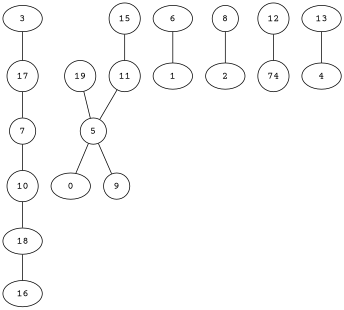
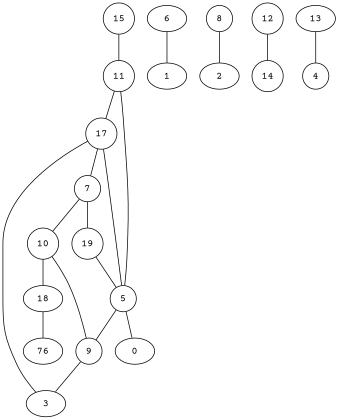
  graph {
    fontname="Courier Prime"
    node [fontname="Courier Prime" shape=circle]
    edge [fontname="Courier Prime"]
    17
    3 [shape=ellipse]
    5
    7
    0 [shape=ellipse]
    9
    6 [shape=ellipse]
    1 [shape=ellipse]
    10
    19
    18 [shape=ellipse]
    8
    2 [shape=ellipse]
-   16 [shape=ellipse]
+   16 [shape=ellipse label=76]
    11
    12
-   14 [label=74]
+   14
    13 [shape=ellipse]
-   4 [shape=ellipse]
+   4
    15
+   17 -- 5
    17 -- 7
    3 -- 17
    5 -- 0
    5 -- 9
    7 -- 10
+   7 -- 19
+   9 -- 3
    6 -- 1
+   10 -- 9
    10 -- 18
    19 -- 5
    18 -- 16
    8 -- 2
+   11 -- 17
    11 -- 5
    12 -- 14
    13 -- 4
    15 -- 11
  }
